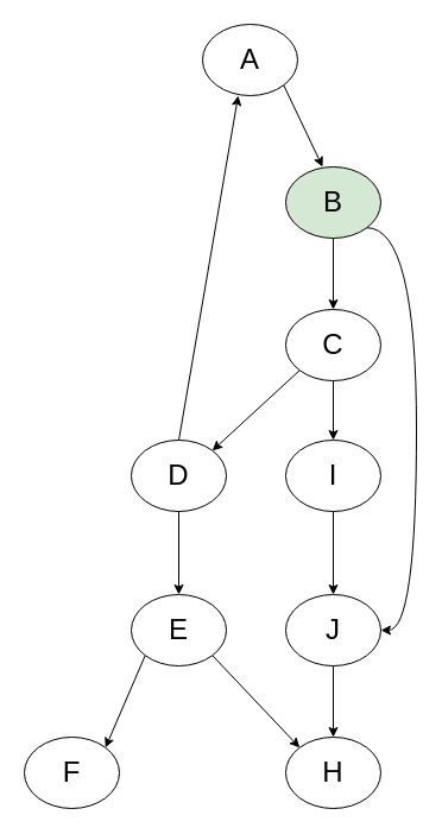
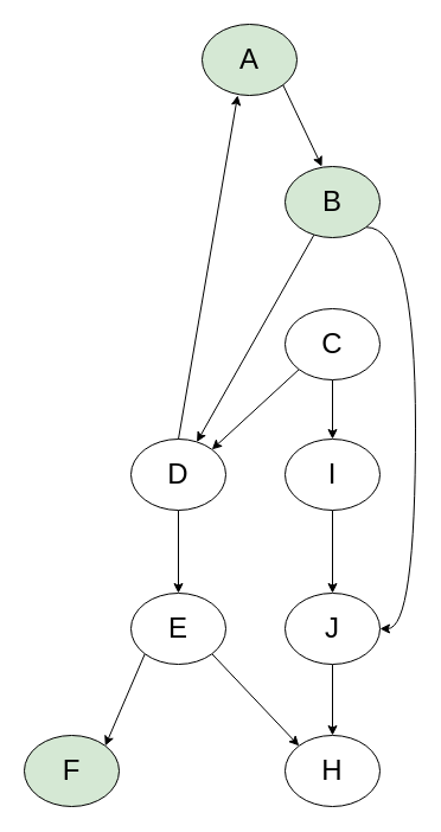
  <mxCell id="0" />
  <mxCell id="1" parent="0" />
- <mxCell id="2" value="&lt;font style=&quot;font-size: 24px;&quot;&gt;A&lt;/font&gt;" style="ellipse;whiteSpace=wrap;html=1;" parent="1" vertex="1"><mxGeometry x="170" y="20" width="80" height="60" as="geometry" /></mxCell>
- <mxCell id="3" value="&lt;font style=&quot;font-size: 24px;&quot;&gt;F&lt;/font&gt;" style="ellipse;whiteSpace=wrap;html=1;" parent="1" vertex="1"><mxGeometry x="20" y="620" width="80" height="60" as="geometry" /></mxCell>
+ <mxCell id="2" value="&lt;font style=&quot;font-size: 24px;&quot;&gt;A&lt;/font&gt;" style="ellipse;whiteSpace=wrap;html=1;fillColor=#d5e8d4;" parent="1" vertex="1"><mxGeometry x="170" y="20" width="80" height="60" as="geometry" /></mxCell>
+ <mxCell id="3" value="&lt;font style=&quot;font-size: 24px;&quot;&gt;F&lt;/font&gt;" style="ellipse;whiteSpace=wrap;html=1;fillColor=#d5e8d4;" parent="1" vertex="1"><mxGeometry x="20" y="620" width="80" height="60" as="geometry" /></mxCell>
  <mxCell id="4" value="&lt;font style=&quot;font-size: 24px;&quot;&gt;H&lt;/font&gt;" style="ellipse;whiteSpace=wrap;html=1;" parent="1" vertex="1"><mxGeometry x="240" y="620" width="80" height="60" as="geometry" /></mxCell>
  <mxCell id="5" value="" style="edgeStyle=none;rounded=0;orthogonalLoop=1;jettySize=auto;html=1;" parent="1" source="6" target="4" edge="1"><mxGeometry relative="1" as="geometry" /></mxCell>
  <mxCell id="6" value="&lt;font style=&quot;font-size: 24px;&quot;&gt;J&lt;/font&gt;" style="ellipse;whiteSpace=wrap;html=1;" parent="1" vertex="1"><mxGeometry x="240" y="500" width="80" height="60" as="geometry" /></mxCell>
  <mxCell id="7" style="edgeStyle=none;rounded=0;orthogonalLoop=1;jettySize=auto;html=1;exitX=0;exitY=1;exitDx=0;exitDy=0;entryX=1;entryY=0;entryDx=0;entryDy=0;" parent="1" source="9" target="3" edge="1"><mxGeometry relative="1" as="geometry" /></mxCell>
  <mxCell id="8" style="edgeStyle=none;rounded=0;orthogonalLoop=1;jettySize=auto;html=1;exitX=1;exitY=1;exitDx=0;exitDy=0;entryX=0;entryY=0;entryDx=0;entryDy=0;" parent="1" source="9" target="4" edge="1"><mxGeometry relative="1" as="geometry" /></mxCell>
  <mxCell id="9" value="&lt;font style=&quot;font-size: 24px;&quot;&gt;E&lt;/font&gt;" style="ellipse;whiteSpace=wrap;html=1;" parent="1" vertex="1"><mxGeometry x="110" y="500" width="80" height="60" as="geometry" /></mxCell>
  <mxCell id="10" value="" style="edgeStyle=none;rounded=0;orthogonalLoop=1;jettySize=auto;html=1;" parent="1" source="11" target="6" edge="1"><mxGeometry relative="1" as="geometry" /></mxCell>
  <mxCell id="11" value="&lt;font style=&quot;font-size: 24px;&quot;&gt;I&lt;/font&gt;" style="ellipse;whiteSpace=wrap;html=1;" parent="1" vertex="1"><mxGeometry x="240" y="370" width="80" height="60" as="geometry" /></mxCell>
  <mxCell id="12" value="" style="edgeStyle=none;rounded=0;orthogonalLoop=1;jettySize=auto;html=1;" parent="1" source="13" target="9" edge="1"><mxGeometry relative="1" as="geometry" /></mxCell>
  <mxCell id="13" value="&lt;span style=&quot;font-size: 24px;&quot;&gt;D&lt;/span&gt;" style="ellipse;whiteSpace=wrap;html=1;" parent="1" vertex="1"><mxGeometry x="110" y="370" width="80" height="60" as="geometry" /></mxCell>
  <mxCell id="14" value="" style="edgeStyle=none;rounded=0;orthogonalLoop=1;jettySize=auto;html=1;" parent="1" source="16" target="11" edge="1"><mxGeometry relative="1" as="geometry" /></mxCell>
  <mxCell id="15" style="edgeStyle=none;rounded=0;orthogonalLoop=1;jettySize=auto;html=1;exitX=0;exitY=1;exitDx=0;exitDy=0;entryX=1;entryY=0;entryDx=0;entryDy=0;" parent="1" source="16" target="13" edge="1"><mxGeometry relative="1" as="geometry" /></mxCell>
  <mxCell id="16" value="&lt;font style=&quot;font-size: 24px;&quot;&gt;C&lt;/font&gt;" style="ellipse;whiteSpace=wrap;html=1;" parent="1" vertex="1"><mxGeometry x="240" y="260" width="80" height="60" as="geometry" /></mxCell>
- <mxCell id="17" value="" style="edgeStyle=none;rounded=0;orthogonalLoop=1;jettySize=auto;html=1;strokeWidth=1;" parent="1" source="19" target="16" edge="1"><mxGeometry relative="1" as="geometry" /></mxCell>
+ <mxCell id="17" value="" style="edgeStyle=none;rounded=0;orthogonalLoop=1;jettySize=auto;html=1;strokeWidth=1;" parent="1" source="19" target="13" edge="1"><mxGeometry relative="1" as="geometry" /></mxCell>
  <mxCell id="18" style="edgeStyle=orthogonalEdgeStyle;rounded=0;orthogonalLoop=1;jettySize=auto;html=1;exitX=1;exitY=1;exitDx=0;exitDy=0;entryX=1;entryY=0.5;entryDx=0;entryDy=0;curved=1;" parent="1" source="19" target="6" edge="1"><mxGeometry relative="1" as="geometry"><Array as="points"><mxPoint x="350" y="191" /><mxPoint x="350" y="530" /></Array></mxGeometry></mxCell>
  <mxCell id="19" value="&lt;font style=&quot;font-size: 24px;&quot;&gt;B&lt;/font&gt;" style="ellipse;whiteSpace=wrap;html=1;fillColor=#d5e8d4;" parent="1" vertex="1"><mxGeometry x="240" y="140" width="80" height="60" as="geometry" /></mxCell>
  <mxCell id="20" style="rounded=0;orthogonalLoop=1;jettySize=auto;html=1;exitX=1;exitY=1;exitDx=0;exitDy=0;entryX=0.388;entryY=0;entryDx=0;entryDy=0;entryPerimeter=0;strokeWidth=1;" parent="1" source="2" target="19" edge="1"><mxGeometry relative="1" as="geometry" /></mxCell>
  <mxCell id="21" style="edgeStyle=none;rounded=0;orthogonalLoop=1;jettySize=auto;html=1;exitX=0.5;exitY=0;exitDx=0;exitDy=0;" parent="1" source="13" edge="1"><mxGeometry relative="1" as="geometry"><mxPoint x="200" y="80" as="targetPoint" /></mxGeometry></mxCell>
